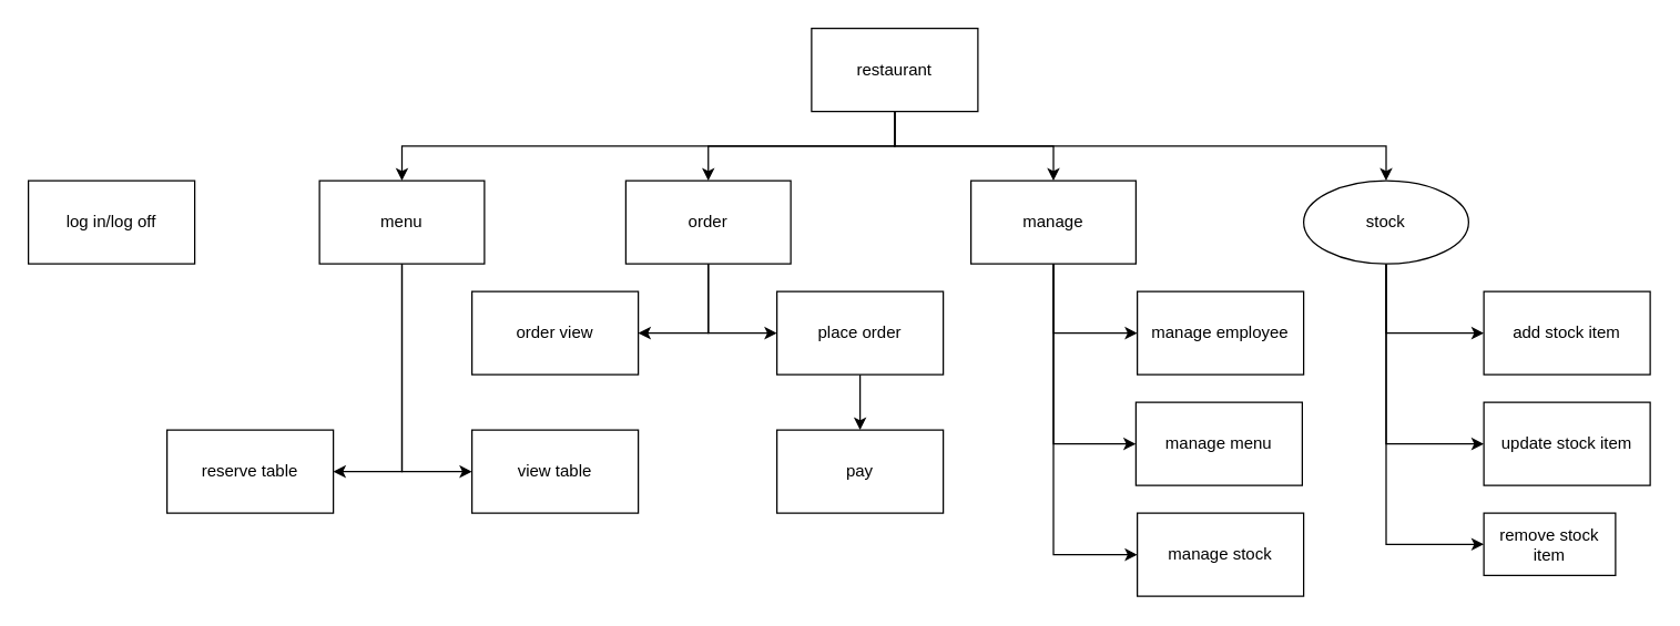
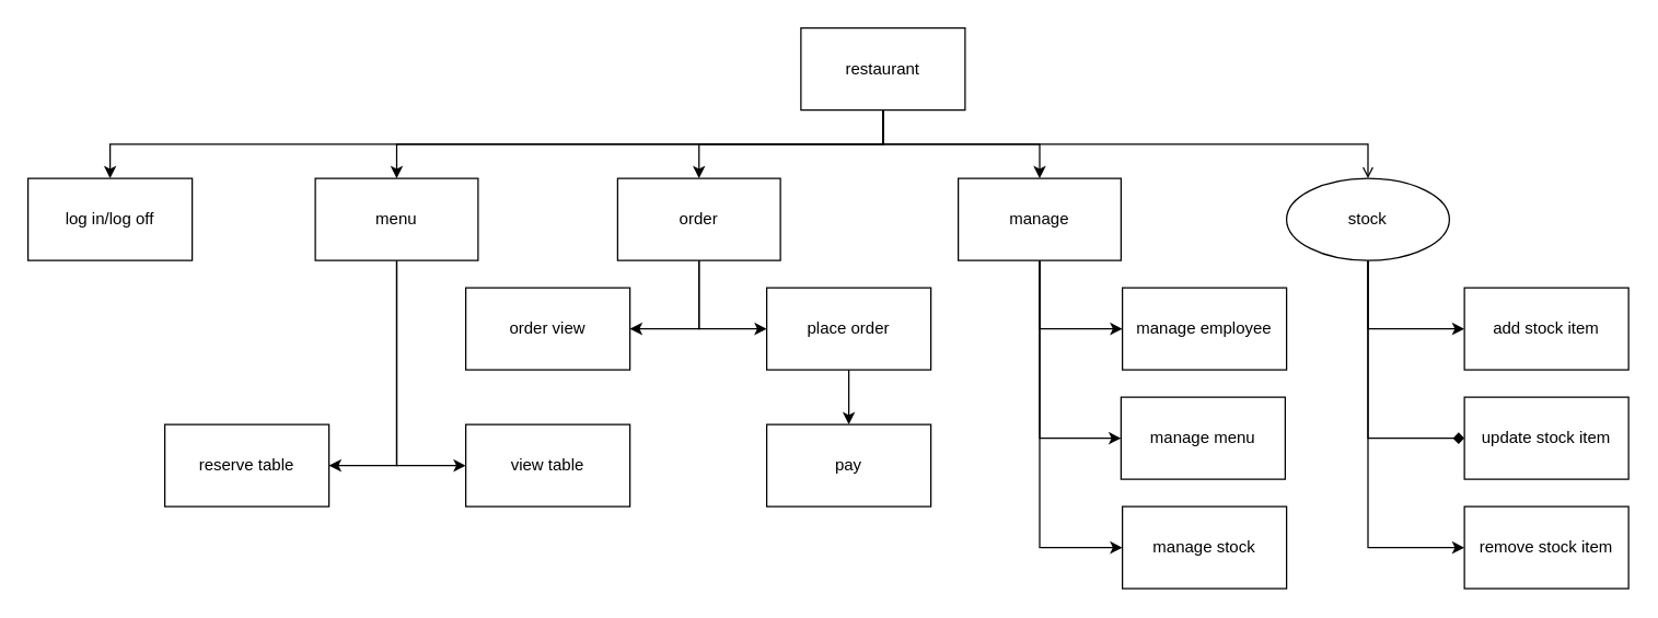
  <mxCell id="0" />
  <mxCell id="1" parent="0" />
  <mxCell id="2" style="edgeStyle=orthogonalEdgeStyle;rounded=0;orthogonalLoop=1;jettySize=auto;html=1;exitX=0.5;exitY=1;exitDx=0;exitDy=0;" edge="1" parent="1" source="7" target="15"><mxGeometry relative="1" as="geometry" /></mxCell>
  <mxCell id="3" style="edgeStyle=orthogonalEdgeStyle;rounded=0;orthogonalLoop=1;jettySize=auto;html=1;exitX=0.5;exitY=1;exitDx=0;exitDy=0;entryX=0.5;entryY=0;entryDx=0;entryDy=0;" edge="1" parent="1" source="7" target="11"><mxGeometry relative="1" as="geometry" /></mxCell>
  <mxCell id="4" style="edgeStyle=orthogonalEdgeStyle;rounded=0;orthogonalLoop=1;jettySize=auto;html=1;exitX=0.5;exitY=1;exitDx=0;exitDy=0;entryX=0.5;entryY=0;entryDx=0;entryDy=0;" edge="1" parent="1" source="7" target="19"><mxGeometry relative="1" as="geometry" /></mxCell>
- <mxCell id="5" style="edgeStyle=orthogonalEdgeStyle;rounded=0;orthogonalLoop=1;jettySize=auto;html=1;exitX=0.5;exitY=1;exitDx=0;exitDy=0;entryX=0.5;entryY=0;entryDx=0;entryDy=0;" edge="1" parent="1" source="7" target="23"><mxGeometry relative="1" as="geometry" /></mxCell>
+ <mxCell id="5" style="edgeStyle=orthogonalEdgeStyle;rounded=0;orthogonalLoop=1;jettySize=auto;html=1;exitX=0.5;exitY=1;exitDx=0;exitDy=0;entryX=0.5;entryY=0;entryDx=0;entryDy=0;endArrow=open;" edge="1" parent="1" source="7" target="23"><mxGeometry relative="1" as="geometry" /></mxCell>
+ <mxCell id="6" style="edgeStyle=orthogonalEdgeStyle;rounded=0;orthogonalLoop=1;jettySize=auto;html=1;exitX=0.5;exitY=1;exitDx=0;exitDy=0;" edge="1" parent="1" source="7" target="8"><mxGeometry relative="1" as="geometry" /></mxCell>
  <mxCell id="7" value="restaurant" style="rounded=0;whiteSpace=wrap;html=1;" vertex="1" parent="1"><mxGeometry x="585" y="20" width="120" height="60" as="geometry" /></mxCell>
  <mxCell id="8" value="log in/log off" style="rounded=0;whiteSpace=wrap;html=1;" vertex="1" parent="1"><mxGeometry x="20" y="130" width="120" height="60" as="geometry" /></mxCell>
  <mxCell id="9" style="edgeStyle=orthogonalEdgeStyle;rounded=0;orthogonalLoop=1;jettySize=auto;html=1;exitX=0.5;exitY=1;exitDx=0;exitDy=0;entryX=1;entryY=0.5;entryDx=0;entryDy=0;" edge="1" parent="1" source="11" target="27"><mxGeometry relative="1" as="geometry" /></mxCell>
  <mxCell id="10" style="edgeStyle=orthogonalEdgeStyle;rounded=0;orthogonalLoop=1;jettySize=auto;html=1;exitX=0.5;exitY=1;exitDx=0;exitDy=0;entryX=0;entryY=0.5;entryDx=0;entryDy=0;" edge="1" parent="1" source="11" target="26"><mxGeometry relative="1" as="geometry" /></mxCell>
  <mxCell id="11" value="menu" style="rounded=0;whiteSpace=wrap;html=1;" vertex="1" parent="1"><mxGeometry x="230" y="130" width="119" height="60" as="geometry" /></mxCell>
  <mxCell id="12" value="order view" style="rounded=0;whiteSpace=wrap;html=1;" vertex="1" parent="1"><mxGeometry x="340" y="210" width="120" height="60" as="geometry" /></mxCell>
  <mxCell id="13" style="edgeStyle=orthogonalEdgeStyle;rounded=0;orthogonalLoop=1;jettySize=auto;html=1;exitX=0.5;exitY=1;exitDx=0;exitDy=0;entryX=1;entryY=0.5;entryDx=0;entryDy=0;" edge="1" parent="1" source="15" target="12"><mxGeometry relative="1" as="geometry" /></mxCell>
  <mxCell id="14" style="edgeStyle=orthogonalEdgeStyle;rounded=0;orthogonalLoop=1;jettySize=auto;html=1;exitX=0.5;exitY=1;exitDx=0;exitDy=0;entryX=0;entryY=0.5;entryDx=0;entryDy=0;" edge="1" parent="1" source="15" target="25"><mxGeometry relative="1" as="geometry" /></mxCell>
  <mxCell id="15" value="order" style="rounded=0;whiteSpace=wrap;html=1;" vertex="1" parent="1"><mxGeometry x="451" y="130" width="119" height="60" as="geometry" /></mxCell>
  <mxCell id="16" style="edgeStyle=orthogonalEdgeStyle;rounded=0;orthogonalLoop=1;jettySize=auto;html=1;exitX=0.5;exitY=1;exitDx=0;exitDy=0;entryX=0;entryY=0.5;entryDx=0;entryDy=0;" edge="1" parent="1" source="19" target="28"><mxGeometry relative="1" as="geometry" /></mxCell>
  <mxCell id="17" style="edgeStyle=orthogonalEdgeStyle;rounded=0;orthogonalLoop=1;jettySize=auto;html=1;exitX=0.5;exitY=1;exitDx=0;exitDy=0;entryX=0;entryY=0.5;entryDx=0;entryDy=0;" edge="1" parent="1" source="19" target="30"><mxGeometry relative="1" as="geometry" /></mxCell>
  <mxCell id="18" style="edgeStyle=orthogonalEdgeStyle;rounded=0;orthogonalLoop=1;jettySize=auto;html=1;exitX=0.5;exitY=1;exitDx=0;exitDy=0;entryX=0;entryY=0.5;entryDx=0;entryDy=0;" edge="1" parent="1" source="19" target="29"><mxGeometry relative="1" as="geometry" /></mxCell>
  <mxCell id="19" value="manage" style="rounded=0;whiteSpace=wrap;html=1;" vertex="1" parent="1"><mxGeometry x="700" y="130" width="119" height="60" as="geometry" /></mxCell>
  <mxCell id="20" style="edgeStyle=orthogonalEdgeStyle;rounded=0;orthogonalLoop=1;jettySize=auto;html=1;exitX=0.5;exitY=1;exitDx=0;exitDy=0;entryX=0;entryY=0.5;entryDx=0;entryDy=0;" edge="1" parent="1" source="23" target="31"><mxGeometry relative="1" as="geometry" /></mxCell>
- <mxCell id="21" style="edgeStyle=orthogonalEdgeStyle;rounded=0;orthogonalLoop=1;jettySize=auto;html=1;exitX=0.5;exitY=1;exitDx=0;exitDy=0;entryX=0;entryY=0.5;entryDx=0;entryDy=0;" edge="1" parent="1" source="23" target="33"><mxGeometry relative="1" as="geometry" /></mxCell>
+ <mxCell id="21" style="edgeStyle=orthogonalEdgeStyle;rounded=0;orthogonalLoop=1;jettySize=auto;html=1;exitX=0.5;exitY=1;exitDx=0;exitDy=0;entryX=0;entryY=0.5;entryDx=0;entryDy=0;endArrow=diamond;" edge="1" parent="1" source="23" target="33"><mxGeometry relative="1" as="geometry" /></mxCell>
  <mxCell id="22" style="edgeStyle=orthogonalEdgeStyle;rounded=0;orthogonalLoop=1;jettySize=auto;html=1;exitX=0.5;exitY=1;exitDx=0;exitDy=0;entryX=0;entryY=0.5;entryDx=0;entryDy=0;" edge="1" parent="1" source="23" target="32"><mxGeometry relative="1" as="geometry" /></mxCell>
  <mxCell id="23" value="stock" style="ellipse;whiteSpace=wrap;html=1;" vertex="1" parent="1"><mxGeometry x="940" y="130" width="119" height="60" as="geometry" /></mxCell>
  <mxCell id="24" style="edgeStyle=orthogonalEdgeStyle;rounded=0;orthogonalLoop=1;jettySize=auto;html=1;exitX=0.5;exitY=1;exitDx=0;exitDy=0;entryX=0.5;entryY=0;entryDx=0;entryDy=0;" edge="1" parent="1" source="25" target="34"><mxGeometry relative="1" as="geometry" /></mxCell>
  <mxCell id="25" value="place order" style="rounded=0;whiteSpace=wrap;html=1;" vertex="1" parent="1"><mxGeometry x="560" y="210" width="120" height="60" as="geometry" /></mxCell>
  <mxCell id="26" value="view table" style="rounded=0;whiteSpace=wrap;html=1;" vertex="1" parent="1"><mxGeometry x="340" y="310" width="120" height="60" as="geometry" /></mxCell>
  <mxCell id="27" value="reserve table" style="rounded=0;whiteSpace=wrap;html=1;" vertex="1" parent="1"><mxGeometry x="120" y="310" width="120" height="60" as="geometry" /></mxCell>
  <mxCell id="28" value="manage employee" style="rounded=0;whiteSpace=wrap;html=1;" vertex="1" parent="1"><mxGeometry x="820" y="210" width="120" height="60" as="geometry" /></mxCell>
  <mxCell id="29" value="manage stock" style="rounded=0;whiteSpace=wrap;html=1;" vertex="1" parent="1"><mxGeometry x="820" y="370" width="120" height="60" as="geometry" /></mxCell>
  <mxCell id="30" value="manage menu" style="rounded=0;whiteSpace=wrap;html=1;" vertex="1" parent="1"><mxGeometry x="819" y="290" width="120" height="60" as="geometry" /></mxCell>
  <mxCell id="31" value="add stock item" style="rounded=0;whiteSpace=wrap;html=1;" vertex="1" parent="1"><mxGeometry x="1070" y="210" width="120" height="60" as="geometry" /></mxCell>
- <mxCell id="32" value="remove stock item" style="rounded=0;whiteSpace=wrap;html=1;" vertex="1" parent="1"><mxGeometry x="1070" y="370" width="95" height="45" as="geometry" /></mxCell>
+ <mxCell id="32" value="remove stock item" style="rounded=0;whiteSpace=wrap;html=1;" vertex="1" parent="1"><mxGeometry x="1070" y="370" width="120" height="60" as="geometry" /></mxCell>
  <mxCell id="33" value="update stock item" style="rounded=0;whiteSpace=wrap;html=1;" vertex="1" parent="1"><mxGeometry x="1070" y="290" width="120" height="60" as="geometry" /></mxCell>
  <mxCell id="34" value="pay" style="rounded=0;whiteSpace=wrap;html=1;" vertex="1" parent="1"><mxGeometry x="560" y="310" width="120" height="60" as="geometry" /></mxCell>
